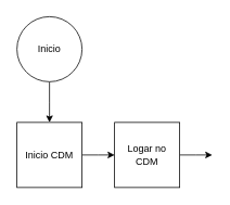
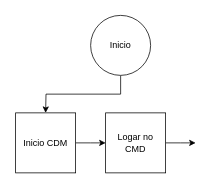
  <mxCell id="0" />
  <mxCell id="1" parent="0" />
  <mxCell id="2" style="edgeStyle=orthogonalEdgeStyle;rounded=0;orthogonalLoop=1;jettySize=auto;html=1;exitX=0.5;exitY=1;exitDx=0;exitDy=0;" edge="1" parent="1" source="3"><mxGeometry relative="1" as="geometry"><mxPoint x="60" y="150" as="targetPoint" /></mxGeometry></mxCell>
- <mxCell id="3" value="Inicio" style="ellipse;whiteSpace=wrap;html=1;aspect=fixed;" vertex="1" parent="1"><mxGeometry x="20" y="20" width="80" height="80" as="geometry" /></mxCell>
+ <mxCell id="3" value="Inicio" style="ellipse;whiteSpace=wrap;html=1;aspect=fixed;" vertex="1" parent="1"><mxGeometry x="120" y="20" width="80" height="80" as="geometry" /></mxCell>
  <mxCell id="4" style="edgeStyle=orthogonalEdgeStyle;rounded=0;orthogonalLoop=1;jettySize=auto;html=1;" edge="1" parent="1" source="5"><mxGeometry relative="1" as="geometry"><mxPoint x="140" y="190" as="targetPoint" /></mxGeometry></mxCell>
  <mxCell id="5" value="Inicio CDM" style="whiteSpace=wrap;html=1;aspect=fixed;" vertex="1" parent="1"><mxGeometry x="20" y="150" width="80" height="80" as="geometry" /></mxCell>
  <mxCell id="6" style="edgeStyle=orthogonalEdgeStyle;rounded=0;orthogonalLoop=1;jettySize=auto;html=1;" edge="1" parent="1" source="7"><mxGeometry relative="1" as="geometry"><mxPoint x="260" y="190" as="targetPoint" /></mxGeometry></mxCell>
- <mxCell id="7" value="Logar no CDM" style="whiteSpace=wrap;html=1;aspect=fixed;" vertex="1" parent="1"><mxGeometry x="140" y="150" width="80" height="80" as="geometry" /></mxCell>
+ <mxCell id="7" value="Logar no CMD" style="whiteSpace=wrap;html=1;aspect=fixed;" vertex="1" parent="1"><mxGeometry x="140" y="150" width="80" height="80" as="geometry" /></mxCell>
